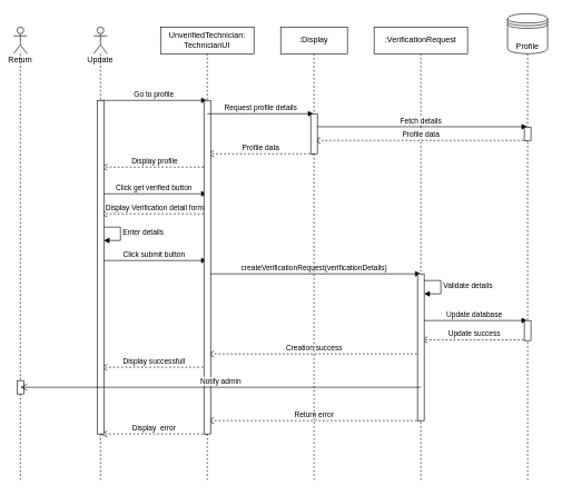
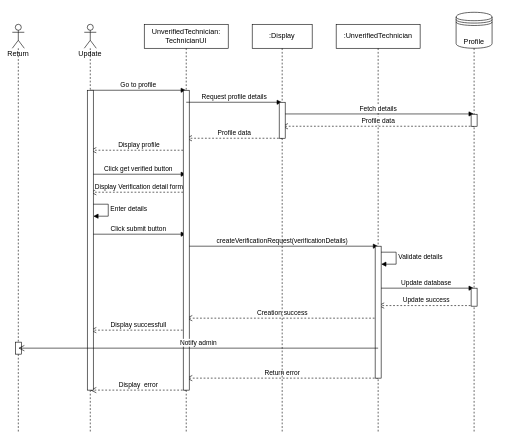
  <mxCell id="0" />
  <mxCell id="1" parent="0" />
  <mxCell id="2" value="Go to profile" style="html=1;verticalAlign=bottom;endArrow=block;rounded=0;" edge="1" parent="1" target="15"><mxGeometry width="80" relative="1" as="geometry"><mxPoint x="150" y="150" as="sourcePoint" /><mxPoint x="230" y="150" as="targetPoint" /></mxGeometry></mxCell>
  <mxCell id="3" value="Profile data" style="html=1;verticalAlign=bottom;endArrow=open;dashed=1;endSize=8;rounded=0;" edge="1" parent="1" target="15"><mxGeometry relative="1" as="geometry"><mxPoint x="470.25" y="230" as="sourcePoint" /><mxPoint x="149.75" y="230" as="targetPoint" /></mxGeometry></mxCell>
  <mxCell id="4" value="Display Verification detail form" style="html=1;verticalAlign=bottom;endArrow=open;dashed=1;endSize=8;rounded=0;" edge="1" parent="1"><mxGeometry relative="1" as="geometry"><mxPoint x="310.75" y="320" as="sourcePoint" /><mxPoint x="150" y="320" as="targetPoint" /></mxGeometry></mxCell>
  <mxCell id="5" value="Enter details" style="edgeStyle=orthogonalEdgeStyle;html=1;align=left;spacingLeft=2;endArrow=block;rounded=0;entryX=1;entryY=0;" edge="1" parent="1"><mxGeometry relative="1" as="geometry"><mxPoint x="150" y="340" as="sourcePoint" /><Array as="points"><mxPoint x="180" y="340" /><mxPoint x="180" y="360" /></Array><mxPoint x="155" y="360" as="targetPoint" /></mxGeometry></mxCell>
  <mxCell id="6" value="Click submit button" style="html=1;verticalAlign=bottom;endArrow=block;rounded=0;" edge="1" parent="1"><mxGeometry width="80" relative="1" as="geometry"><mxPoint x="150" y="390" as="sourcePoint" /><mxPoint x="309.5" y="390" as="targetPoint" /></mxGeometry></mxCell>
  <mxCell id="7" value="createVerificationRequest(verificationDetails)" style="html=1;verticalAlign=bottom;endArrow=block;rounded=0;" edge="1" parent="1"><mxGeometry width="80" relative="1" as="geometry"><mxPoint x="310" y="410" as="sourcePoint" /><mxPoint x="630" y="410" as="targetPoint" /></mxGeometry></mxCell>
  <mxCell id="8" value="Update database" style="html=1;verticalAlign=bottom;endArrow=block;rounded=0;" edge="1" parent="1"><mxGeometry width="80" relative="1" as="geometry"><mxPoint x="630" y="480" as="sourcePoint" /><mxPoint x="789.5" y="480" as="targetPoint" /></mxGeometry></mxCell>
  <mxCell id="9" value="Validate details" style="edgeStyle=orthogonalEdgeStyle;html=1;align=left;spacingLeft=2;endArrow=block;rounded=0;entryX=1;entryY=0;" edge="1" parent="1"><mxGeometry relative="1" as="geometry"><mxPoint x="630" y="420" as="sourcePoint" /><Array as="points"><mxPoint x="660" y="420" /><mxPoint x="660" y="440" /></Array><mxPoint x="635" y="440" as="targetPoint" /></mxGeometry></mxCell>
  <mxCell id="10" value="Update success" style="html=1;verticalAlign=bottom;endArrow=open;dashed=1;endSize=8;rounded=0;" edge="1" parent="1"><mxGeometry relative="1" as="geometry"><mxPoint x="790" y="509" as="sourcePoint" /><mxPoint x="630" y="509" as="targetPoint" /></mxGeometry></mxCell>
  <mxCell id="11" value="Creation success" style="html=1;verticalAlign=bottom;endArrow=open;dashed=1;endSize=8;rounded=0;" edge="1" parent="1"><mxGeometry relative="1" as="geometry"><mxPoint x="630" y="530" as="sourcePoint" /><mxPoint x="310" y="530" as="targetPoint" /></mxGeometry></mxCell>
  <mxCell id="12" value="Display successfull" style="html=1;verticalAlign=bottom;endArrow=open;dashed=1;endSize=8;rounded=0;" edge="1" parent="1"><mxGeometry relative="1" as="geometry"><mxPoint x="310" y="550" as="sourcePoint" /><mxPoint x="150" y="550" as="targetPoint" /></mxGeometry></mxCell>
  <mxCell id="13" value="Return error" style="html=1;verticalAlign=bottom;endArrow=open;dashed=1;endSize=8;rounded=0;" edge="1" parent="1"><mxGeometry relative="1" as="geometry"><mxPoint x="630" y="630" as="sourcePoint" /><mxPoint x="310" y="630" as="targetPoint" /></mxGeometry></mxCell>
  <mxCell id="14" value="Display&amp;nbsp; error" style="html=1;verticalAlign=bottom;endArrow=open;dashed=1;endSize=8;rounded=0;" edge="1" parent="1"><mxGeometry relative="1" as="geometry"><mxPoint x="310" y="650" as="sourcePoint" /><mxPoint x="150" y="650" as="targetPoint" /></mxGeometry></mxCell>
  <mxCell id="15" value="&lt;div&gt;UnverifiedTechnician:&lt;/div&gt;&lt;div&gt;TechnicianUI&lt;/div&gt;" style="shape=umlLifeline;perimeter=lifelinePerimeter;whiteSpace=wrap;html=1;container=1;collapsible=0;recursiveResize=0;outlineConnect=0;" vertex="1" parent="1"><mxGeometry x="240" y="40" width="140" height="680" as="geometry" /></mxCell>
  <mxCell id="16" value="Display profile" style="html=1;verticalAlign=bottom;endArrow=open;dashed=1;endSize=8;rounded=0;" edge="1" parent="15"><mxGeometry relative="1" as="geometry"><mxPoint x="70.75" y="210" as="sourcePoint" /><mxPoint x="-90" y="210" as="targetPoint" /></mxGeometry></mxCell>
  <mxCell id="17" value="Click get verified button" style="html=1;verticalAlign=bottom;endArrow=block;rounded=0;" edge="1" parent="15"><mxGeometry width="80" relative="1" as="geometry"><mxPoint x="-90" y="250" as="sourcePoint" /><mxPoint x="69.5" y="250" as="targetPoint" /></mxGeometry></mxCell>
  <mxCell id="18" value="" style="html=1;points=[];perimeter=orthogonalPerimeter;" vertex="1" parent="15"><mxGeometry x="65" y="110" width="10" height="500" as="geometry" /></mxCell>
  <mxCell id="19" value="Update" style="shape=umlLifeline;participant=umlActor;perimeter=lifelinePerimeter;whiteSpace=wrap;html=1;container=1;collapsible=0;recursiveResize=0;verticalAlign=top;spacingTop=36;outlineConnect=0;" vertex="1" parent="1"><mxGeometry x="140" y="40" width="20" height="680" as="geometry" /></mxCell>
  <mxCell id="20" value="" style="html=1;points=[];perimeter=orthogonalPerimeter;" vertex="1" parent="19"><mxGeometry x="5" y="110" width="10" height="500" as="geometry" /></mxCell>
- <mxCell id="21" value=":VerificationRequest" style="shape=umlLifeline;perimeter=lifelinePerimeter;whiteSpace=wrap;html=1;container=1;collapsible=0;recursiveResize=0;outlineConnect=0;" vertex="1" parent="1"><mxGeometry x="560" y="40" width="140" height="680" as="geometry" /></mxCell>
+ <mxCell id="21" value=":UnverifiedTechnician" style="shape=umlLifeline;perimeter=lifelinePerimeter;whiteSpace=wrap;html=1;container=1;collapsible=0;recursiveResize=0;outlineConnect=0;" vertex="1" parent="1"><mxGeometry x="560" y="40" width="140" height="680" as="geometry" /></mxCell>
  <mxCell id="22" value="Fetch details" style="html=1;verticalAlign=bottom;endArrow=block;rounded=0;" edge="1" parent="21" target="24"><mxGeometry width="80" relative="1" as="geometry"><mxPoint x="-90" y="149.5" as="sourcePoint" /><mxPoint x="69.5" y="149.5" as="targetPoint" /></mxGeometry></mxCell>
  <mxCell id="23" value="" style="html=1;points=[];perimeter=orthogonalPerimeter;" vertex="1" parent="21"><mxGeometry x="65" y="370" width="10" height="220" as="geometry" /></mxCell>
  <mxCell id="24" value="Profile" style="shape=umlLifeline;participant=datastore;perimeter=lifelinePerimeter;whiteSpace=wrap;html=1;container=1;collapsible=0;recursiveResize=0;verticalAlign=top;spacingTop=36;outlineConnect=0;size=60;" vertex="1" parent="1"><mxGeometry x="760" y="20" width="60" height="700" as="geometry" /></mxCell>
  <mxCell id="25" value="Profile data" style="html=1;verticalAlign=bottom;endArrow=open;dashed=1;endSize=8;rounded=0;" edge="1" parent="24" target="28"><mxGeometry relative="1" as="geometry"><mxPoint x="30" y="190" as="sourcePoint" /><mxPoint x="-50" y="190" as="targetPoint" /></mxGeometry></mxCell>
  <mxCell id="26" value="" style="html=1;points=[];perimeter=orthogonalPerimeter;" vertex="1" parent="24"><mxGeometry x="25" y="460" width="10" height="30" as="geometry" /></mxCell>
  <mxCell id="27" value="" style="html=1;points=[];perimeter=orthogonalPerimeter;" vertex="1" parent="24"><mxGeometry x="25" y="170" width="10" height="20" as="geometry" /></mxCell>
  <mxCell id="28" value=":Display" style="shape=umlLifeline;perimeter=lifelinePerimeter;whiteSpace=wrap;html=1;container=1;collapsible=0;recursiveResize=0;outlineConnect=0;" vertex="1" parent="1"><mxGeometry x="420" y="40" width="100" height="680" as="geometry" /></mxCell>
  <mxCell id="29" value="Request profile details" style="html=1;verticalAlign=bottom;endArrow=block;rounded=0;" edge="1" parent="28"><mxGeometry width="80" relative="1" as="geometry"><mxPoint x="-110" y="130" as="sourcePoint" /><mxPoint x="49.5" y="130" as="targetPoint" /></mxGeometry></mxCell>
  <mxCell id="30" value="" style="html=1;points=[];perimeter=orthogonalPerimeter;" vertex="1" parent="28"><mxGeometry x="45" y="130" width="10" height="60" as="geometry" /></mxCell>
  <mxCell id="31" value="Return" style="shape=umlLifeline;participant=umlActor;perimeter=lifelinePerimeter;whiteSpace=wrap;html=1;container=1;collapsible=0;recursiveResize=0;verticalAlign=top;spacingTop=36;outlineConnect=0;" vertex="1" parent="1"><mxGeometry x="20" y="40" width="20" height="680" as="geometry" /></mxCell>
  <mxCell id="32" value="" style="html=1;points=[];perimeter=orthogonalPerimeter;" vertex="1" parent="31"><mxGeometry x="5" y="530" width="10" height="20" as="geometry" /></mxCell>
  <mxCell id="33" value="Notify admin" style="html=1;verticalAlign=bottom;endArrow=open;endSize=8;rounded=0;" edge="1" parent="1"><mxGeometry relative="1" as="geometry"><mxPoint x="630" y="580" as="sourcePoint" /><mxPoint x="30" y="580" as="targetPoint" /></mxGeometry></mxCell>
